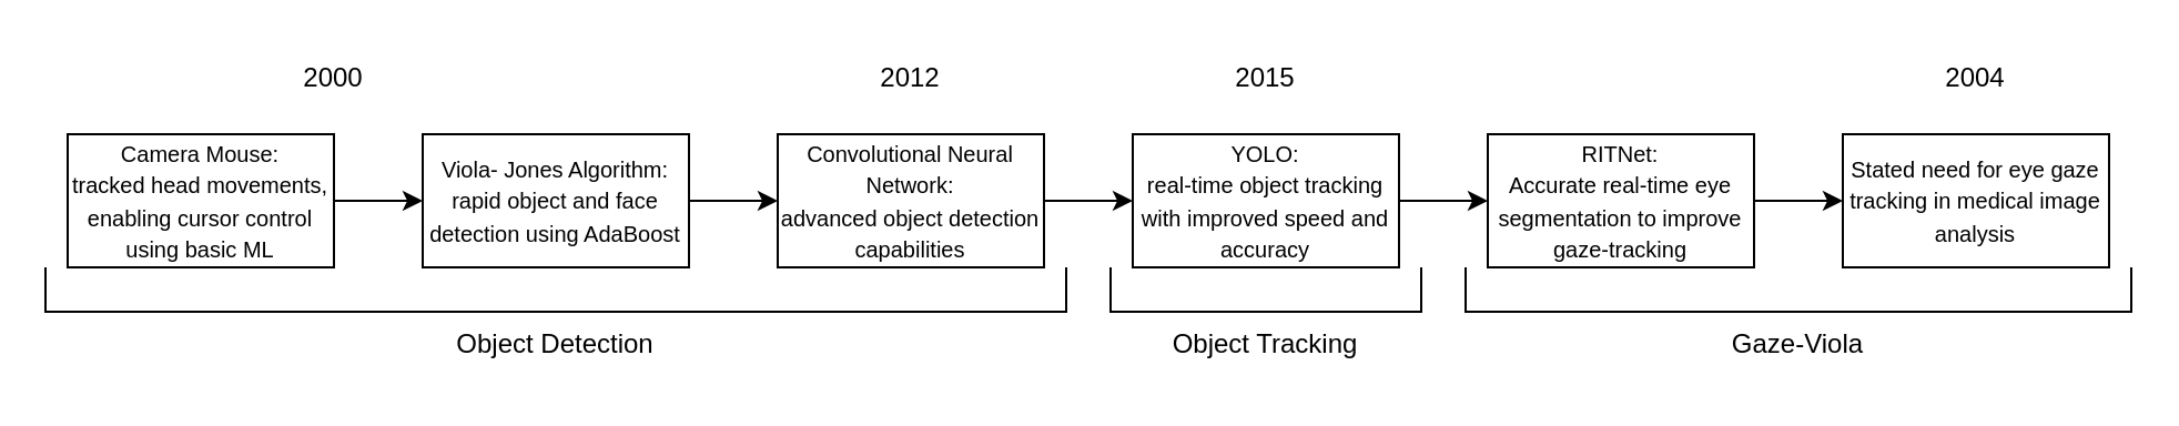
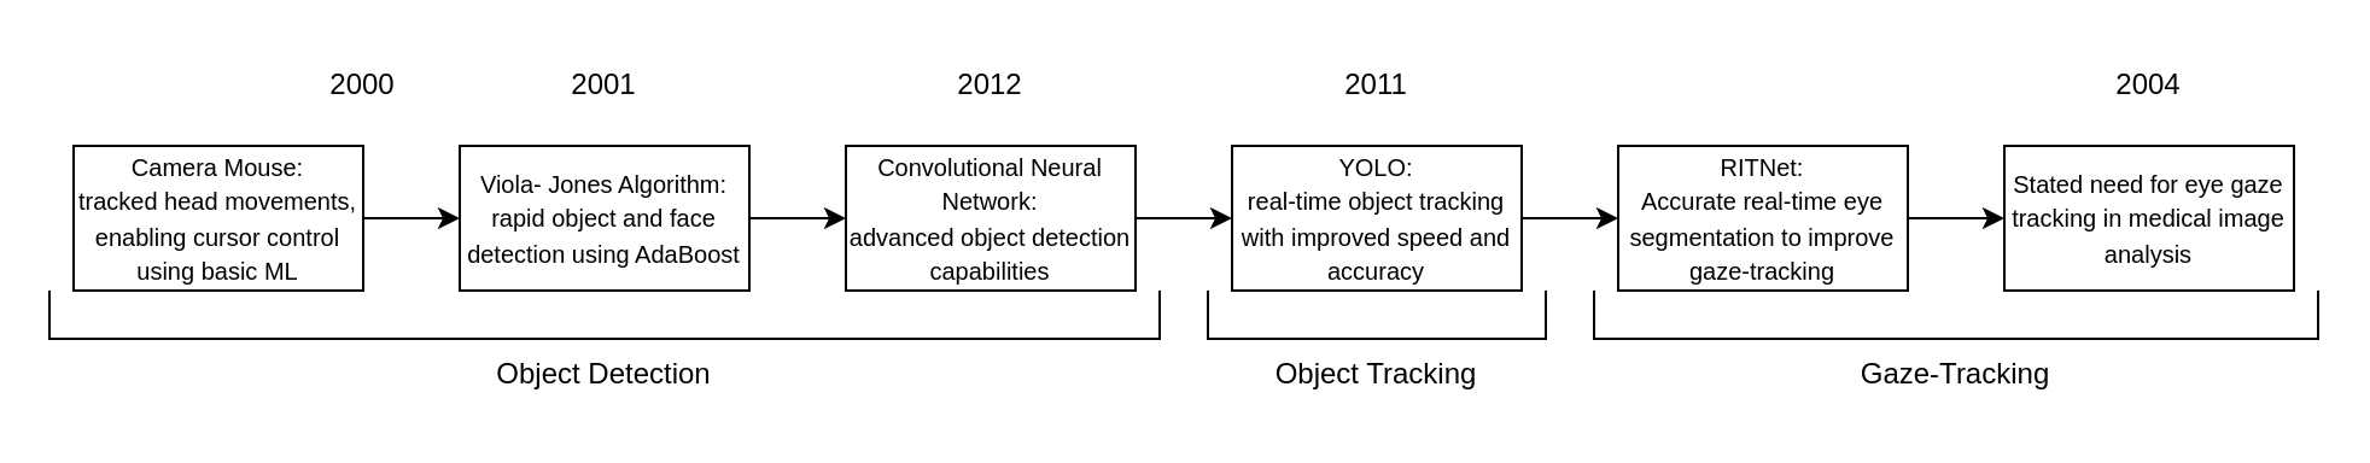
  <mxCell id="0" />
  <mxCell id="1" parent="0" />
  <mxCell id="2" value="" style="edgeStyle=orthogonalEdgeStyle;rounded=0;orthogonalLoop=1;jettySize=auto;html=1;" edge="1" parent="1" source="3" target="5"><mxGeometry relative="1" as="geometry" /></mxCell>
  <mxCell id="3" value="&lt;font style=&quot;font-size: 10px;&quot;&gt;Viola- Jones Algorithm:&lt;/font&gt;&lt;div&gt;&lt;font style=&quot;font-size: 10px;&quot;&gt;rapid object and face detection using AdaBoost&lt;/font&gt;&lt;/div&gt;" style="rounded=0;whiteSpace=wrap;html=1;" vertex="1" parent="1"><mxGeometry x="190" y="60" width="120" height="60" as="geometry" /></mxCell>
  <mxCell id="4" value="" style="edgeStyle=orthogonalEdgeStyle;rounded=0;orthogonalLoop=1;jettySize=auto;html=1;" edge="1" parent="1" source="5" target="9"><mxGeometry relative="1" as="geometry" /></mxCell>
  <mxCell id="5" value="&lt;font style=&quot;font-size: 10px;&quot;&gt;Convolutional Neural Network:&lt;/font&gt;&lt;div&gt;&lt;font style=&quot;font-size: 10px;&quot;&gt;advanced object detection capabilities&lt;/font&gt;&lt;/div&gt;" style="whiteSpace=wrap;html=1;rounded=0;" vertex="1" parent="1"><mxGeometry x="350" y="60" width="120" height="60" as="geometry" /></mxCell>
+ <mxCell id="6" value="2001" style="text;html=1;align=center;verticalAlign=middle;whiteSpace=wrap;rounded=0;" vertex="1" parent="1"><mxGeometry x="220" y="20" width="60" height="30" as="geometry" /></mxCell>
  <mxCell id="7" value="2012" style="text;html=1;align=center;verticalAlign=middle;whiteSpace=wrap;rounded=0;" vertex="1" parent="1"><mxGeometry x="380" y="20" width="60" height="30" as="geometry" /></mxCell>
  <mxCell id="8" value="" style="edgeStyle=orthogonalEdgeStyle;rounded=0;orthogonalLoop=1;jettySize=auto;html=1;" edge="1" parent="1" source="9" target="12"><mxGeometry relative="1" as="geometry" /></mxCell>
  <mxCell id="9" value="&lt;font style=&quot;font-size: 10px;&quot;&gt;YOLO:&lt;/font&gt;&lt;div&gt;&lt;font style=&quot;font-size: 10px;&quot;&gt;real-time object tracking with improved speed and accuracy&lt;/font&gt;&lt;/div&gt;" style="whiteSpace=wrap;html=1;rounded=0;" vertex="1" parent="1"><mxGeometry x="510" y="60" width="120" height="60" as="geometry" /></mxCell>
- <mxCell id="10" value="2015" style="text;html=1;align=center;verticalAlign=middle;whiteSpace=wrap;rounded=0;" vertex="1" parent="1"><mxGeometry x="540" y="20" width="60" height="30" as="geometry" /></mxCell>
+ <mxCell id="10" value="2011" style="text;html=1;align=center;verticalAlign=middle;whiteSpace=wrap;rounded=0;" vertex="1" parent="1"><mxGeometry x="540" y="20" width="60" height="30" as="geometry" /></mxCell>
  <mxCell id="11" value="" style="edgeStyle=orthogonalEdgeStyle;rounded=0;orthogonalLoop=1;jettySize=auto;html=1;" edge="1" parent="1" source="12" target="16"><mxGeometry relative="1" as="geometry" /></mxCell>
  <mxCell id="12" value="&lt;font style=&quot;font-size: 10px;&quot;&gt;RITNet:&lt;/font&gt;&lt;div&gt;&lt;font style=&quot;font-size: 10px;&quot;&gt;Accurate real-time eye segmentation to improve gaze-tracking&lt;/font&gt;&lt;/div&gt;" style="whiteSpace=wrap;html=1;rounded=0;" vertex="1" parent="1"><mxGeometry x="670" y="60" width="120" height="60" as="geometry" /></mxCell>
  <mxCell id="13" value="&lt;font style=&quot;font-size: 10px;&quot;&gt;Camera Mouse:&lt;/font&gt;&lt;div&gt;&lt;font style=&quot;font-size: 10px;&quot;&gt;tracked head movements, enabling cursor control using basic ML&lt;/font&gt;&lt;/div&gt;" style="whiteSpace=wrap;html=1;rounded=0;" vertex="1" parent="1"><mxGeometry x="30" y="60" width="120" height="60" as="geometry" /></mxCell>
  <mxCell id="14" value="" style="endArrow=classic;html=1;rounded=0;entryX=0;entryY=0.5;entryDx=0;entryDy=0;" edge="1" parent="1" target="3"><mxGeometry width="50" height="50" relative="1" as="geometry"><mxPoint x="150" y="90" as="sourcePoint" /><mxPoint x="200" y="40" as="targetPoint" /></mxGeometry></mxCell>
  <mxCell id="15" value="2000" style="text;html=1;align=center;verticalAlign=middle;whiteSpace=wrap;rounded=0;" vertex="1" parent="1"><mxGeometry x="120" y="20" width="60" height="30" as="geometry" /></mxCell>
  <mxCell id="16" value="&lt;font style=&quot;font-size: 10px;&quot;&gt;Stated need for eye gaze tracking in medical image analysis&lt;/font&gt;" style="whiteSpace=wrap;html=1;rounded=0;" vertex="1" parent="1"><mxGeometry x="830" y="60" width="120" height="60" as="geometry" /></mxCell>
  <mxCell id="17" value="2004" style="text;html=1;align=center;verticalAlign=middle;whiteSpace=wrap;rounded=0;" vertex="1" parent="1"><mxGeometry x="860" y="20" width="60" height="30" as="geometry" /></mxCell>
  <mxCell id="18" value="" style="endArrow=none;html=1;rounded=0;" edge="1" parent="1"><mxGeometry width="50" height="50" relative="1" as="geometry"><mxPoint x="20" y="120" as="sourcePoint" /><mxPoint x="480" y="120" as="targetPoint" /><Array as="points"><mxPoint x="20" y="140" /><mxPoint x="480" y="140" /></Array></mxGeometry></mxCell>
  <mxCell id="19" value="Object Detection" style="text;html=1;align=center;verticalAlign=middle;whiteSpace=wrap;rounded=0;" vertex="1" parent="1"><mxGeometry x="185" y="140" width="130" height="30" as="geometry" /></mxCell>
  <mxCell id="20" value="" style="endArrow=none;html=1;rounded=0;" edge="1" parent="1"><mxGeometry width="50" height="50" relative="1" as="geometry"><mxPoint x="500" y="120" as="sourcePoint" /><mxPoint x="640" y="120" as="targetPoint" /><Array as="points"><mxPoint x="500" y="140" /><mxPoint x="640" y="140" /></Array></mxGeometry></mxCell>
  <mxCell id="21" value="Object Tracking" style="text;html=1;align=center;verticalAlign=middle;whiteSpace=wrap;rounded=0;" vertex="1" parent="1"><mxGeometry x="515" y="140" width="110" height="30" as="geometry" /></mxCell>
- <mxCell id="22" value="Gaze-Viola" style="text;html=1;align=center;verticalAlign=middle;whiteSpace=wrap;rounded=0;" vertex="1" parent="1"><mxGeometry x="760" y="140" width="100" height="30" as="geometry" /></mxCell>
+ <mxCell id="22" value="Gaze-Tracking" style="text;html=1;align=center;verticalAlign=middle;whiteSpace=wrap;rounded=0;" vertex="1" parent="1"><mxGeometry x="760" y="140" width="100" height="30" as="geometry" /></mxCell>
  <mxCell id="23" value="" style="endArrow=none;html=1;rounded=0;" edge="1" parent="1"><mxGeometry width="50" height="50" relative="1" as="geometry"><mxPoint x="660" y="120" as="sourcePoint" /><mxPoint x="960" y="120" as="targetPoint" /><Array as="points"><mxPoint x="660" y="140" /><mxPoint x="960" y="140" /></Array></mxGeometry></mxCell>
